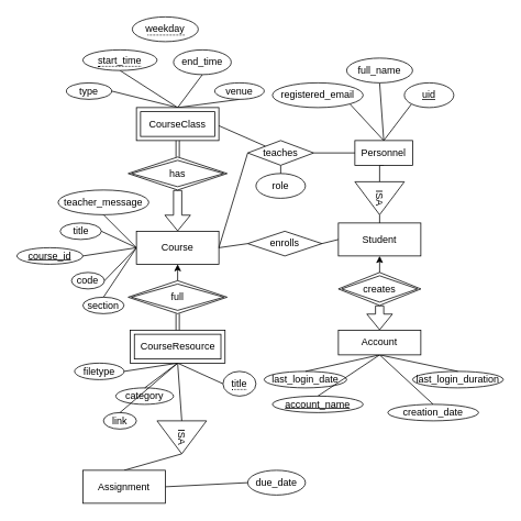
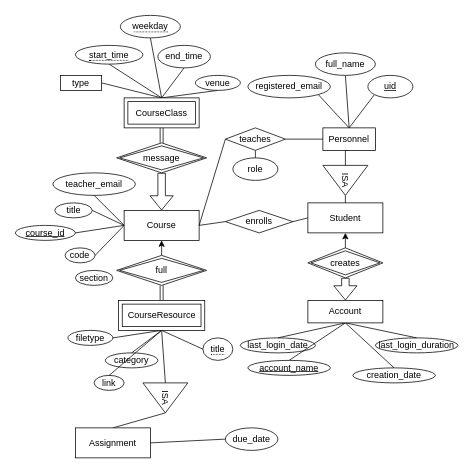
  <mxCell id="0" />
  <mxCell id="1" parent="0" />
- <mxCell id="2" value="teacher_message" style="ellipse;whiteSpace=wrap;html=1;" parent="1" vertex="1"><mxGeometry x="70" y="230" width="110" height="30" as="geometry" /></mxCell>
+ <mxCell id="2" value="teacher_email" style="ellipse;whiteSpace=wrap;html=1;" parent="1" vertex="1"><mxGeometry x="70" y="230" width="110" height="30" as="geometry" /></mxCell>
  <mxCell id="3" value="code" style="ellipse;whiteSpace=wrap;html=1;" parent="1" vertex="1"><mxGeometry x="86.25" y="330" width="40" height="20" as="geometry" /></mxCell>
  <mxCell id="4" value="title" style="ellipse;whiteSpace=wrap;html=1;" parent="1" vertex="1"><mxGeometry x="72.5" y="270" width="50" height="20" as="geometry" /></mxCell>
  <mxCell id="5" value="course_id" style="ellipse;whiteSpace=wrap;html=1;fontStyle=4" parent="1" vertex="1"><mxGeometry x="20" y="300" width="80" height="20" as="geometry" /></mxCell>
  <mxCell id="6" value="category" style="ellipse;whiteSpace=wrap;html=1;" parent="1" vertex="1"><mxGeometry x="140" y="470" width="70" height="20" as="geometry" /></mxCell>
  <mxCell id="7" value="link" style="ellipse;whiteSpace=wrap;html=1;" parent="1" vertex="1"><mxGeometry x="125" y="500" width="40" height="20" as="geometry" /></mxCell>
  <mxCell id="8" style="rounded=0;orthogonalLoop=1;jettySize=auto;html=1;exitX=0.5;exitY=1;exitDx=0;exitDy=0;entryX=1;entryY=0.5;entryDx=0;entryDy=0;endArrow=none;endFill=0;" parent="1" source="13" target="56" edge="1"><mxGeometry relative="1" as="geometry" /></mxCell>
  <mxCell id="9" style="rounded=0;orthogonalLoop=1;jettySize=auto;html=1;exitX=0.5;exitY=1;exitDx=0;exitDy=0;entryX=0.5;entryY=0;entryDx=0;entryDy=0;endArrow=none;endFill=0;" parent="1" source="13" target="6" edge="1"><mxGeometry relative="1" as="geometry" /></mxCell>
  <mxCell id="10" style="rounded=0;orthogonalLoop=1;jettySize=auto;html=1;exitX=0.5;exitY=1;exitDx=0;exitDy=0;entryX=0.5;entryY=0;entryDx=0;entryDy=0;endArrow=none;endFill=0;" parent="1" source="13" target="7" edge="1"><mxGeometry relative="1" as="geometry" /></mxCell>
  <mxCell id="11" style="rounded=0;orthogonalLoop=1;jettySize=auto;html=1;exitX=0.5;exitY=1;exitDx=0;exitDy=0;entryX=0;entryY=0.5;entryDx=0;entryDy=0;endArrow=none;endFill=0;" parent="1" source="13" target="55" edge="1"><mxGeometry relative="1" as="geometry" /></mxCell>
  <mxCell id="12" style="rounded=0;orthogonalLoop=1;jettySize=auto;html=1;exitX=0.5;exitY=1;exitDx=0;exitDy=0;entryX=0;entryY=0.5;entryDx=0;entryDy=0;endArrow=none;endFill=0;" parent="1" source="13" target="71" edge="1"><mxGeometry relative="1" as="geometry" /></mxCell>
  <mxCell id="13" value="CourseResource" style="shape=ext;margin=3;double=1;whiteSpace=wrap;html=1;align=center;" parent="1" vertex="1"><mxGeometry x="157.5" y="400" width="115" height="40" as="geometry" /></mxCell>
  <mxCell id="14" style="rounded=0;orthogonalLoop=1;jettySize=auto;html=1;exitX=0;exitY=0.5;exitDx=0;exitDy=0;entryX=1;entryY=0.5;entryDx=0;entryDy=0;endArrow=none;endFill=0;" parent="1" source="19" target="3" edge="1"><mxGeometry relative="1" as="geometry" /></mxCell>
  <mxCell id="15" style="rounded=0;orthogonalLoop=1;jettySize=auto;html=1;exitX=0;exitY=0.5;exitDx=0;exitDy=0;entryX=1;entryY=0.5;entryDx=0;entryDy=0;endArrow=none;endFill=0;" parent="1" source="19" target="5" edge="1"><mxGeometry relative="1" as="geometry" /></mxCell>
  <mxCell id="16" style="rounded=0;orthogonalLoop=1;jettySize=auto;html=1;exitX=0;exitY=0.5;exitDx=0;exitDy=0;entryX=1;entryY=0.5;entryDx=0;entryDy=0;endArrow=none;endFill=0;" parent="1" source="19" target="4" edge="1"><mxGeometry relative="1" as="geometry" /></mxCell>
  <mxCell id="17" style="rounded=0;orthogonalLoop=1;jettySize=auto;html=1;exitX=0;exitY=0.5;exitDx=0;exitDy=0;entryX=0.5;entryY=1;entryDx=0;entryDy=0;endArrow=none;endFill=0;" parent="1" source="19" target="2" edge="1"><mxGeometry relative="1" as="geometry" /></mxCell>
- <mxCell id="18" style="rounded=0;orthogonalLoop=1;jettySize=auto;html=1;exitX=0;exitY=0.5;exitDx=0;exitDy=0;entryX=0.5;entryY=0;entryDx=0;entryDy=0;endArrow=none;endFill=0;" parent="1" source="19" target="64" edge="1"><mxGeometry relative="1" as="geometry" /></mxCell>
  <mxCell id="19" value="Course" style="whiteSpace=wrap;html=1;align=center;" parent="1" vertex="1"><mxGeometry x="165" y="280" width="100" height="40" as="geometry" /></mxCell>
  <mxCell id="20" style="edgeStyle=orthogonalEdgeStyle;rounded=0;orthogonalLoop=1;jettySize=auto;html=1;exitX=0.5;exitY=1;exitDx=0;exitDy=0;entryX=0.5;entryY=0;entryDx=0;entryDy=0;shape=link;" parent="1" source="22" target="13" edge="1"><mxGeometry relative="1" as="geometry" /></mxCell>
  <mxCell id="21" style="edgeStyle=orthogonalEdgeStyle;rounded=0;orthogonalLoop=1;jettySize=auto;html=1;exitX=0.5;exitY=0;exitDx=0;exitDy=0;entryX=0.5;entryY=1;entryDx=0;entryDy=0;" parent="1" source="22" target="19" edge="1"><mxGeometry relative="1" as="geometry" /></mxCell>
  <mxCell id="22" value="full" style="shape=rhombus;double=1;perimeter=rhombusPerimeter;whiteSpace=wrap;html=1;align=center;" parent="1" vertex="1"><mxGeometry x="155" y="340" width="120" height="40" as="geometry" /></mxCell>
  <mxCell id="23" style="rounded=0;orthogonalLoop=1;jettySize=auto;html=1;exitX=0.5;exitY=0;exitDx=0;exitDy=0;entryX=1;entryY=0.5;entryDx=0;entryDy=0;endArrow=none;endFill=0;" parent="1" source="28" target="29" edge="1"><mxGeometry relative="1" as="geometry" /></mxCell>
  <mxCell id="24" style="rounded=0;orthogonalLoop=1;jettySize=auto;html=1;exitX=0.5;exitY=0;exitDx=0;exitDy=0;entryX=0.5;entryY=1;entryDx=0;entryDy=0;endArrow=none;endFill=0;" parent="1" source="28" target="37" edge="1"><mxGeometry relative="1" as="geometry" /></mxCell>
  <mxCell id="25" style="rounded=0;orthogonalLoop=1;jettySize=auto;html=1;exitX=0.5;exitY=0;exitDx=0;exitDy=0;entryX=0.5;entryY=1;entryDx=0;entryDy=0;endArrow=none;endFill=0;" parent="1" source="28" target="30" edge="1"><mxGeometry relative="1" as="geometry" /></mxCell>
  <mxCell id="26" style="rounded=0;orthogonalLoop=1;jettySize=auto;html=1;exitX=0.5;exitY=0;exitDx=0;exitDy=0;entryX=0.5;entryY=1;entryDx=0;entryDy=0;endArrow=none;endFill=0;" parent="1" source="28" target="31" edge="1"><mxGeometry relative="1" as="geometry" /></mxCell>
- <mxCell id="27" style="rounded=0;orthogonalLoop=1;jettySize=auto;html=1;exitX=0.5;exitY=0;exitDx=0;exitDy=0;endArrow=none;endFill=0;" parent="1" source="28" target="54" edge="1"><mxGeometry relative="1" as="geometry" /></mxCell>
+ <mxCell id="27" style="rounded=0;orthogonalLoop=1;jettySize=auto;html=1;exitX=0.5;exitY=0;exitDx=0;exitDy=0;entryX=0.5;entryY=1;entryDx=0;entryDy=0;endArrow=none;endFill=0;" parent="1" source="28" target="69" edge="1"><mxGeometry relative="1" as="geometry" /></mxCell>
  <mxCell id="28" value="CourseClass" style="shape=ext;margin=3;double=1;whiteSpace=wrap;html=1;align=center;" parent="1" vertex="1"><mxGeometry x="165" y="130" width="100" height="40" as="geometry" /></mxCell>
- <mxCell id="29" value="type" style="ellipse;whiteSpace=wrap;html=1;" parent="1" vertex="1"><mxGeometry x="80" y="100" width="55" height="20" as="geometry" /></mxCell>
+ <mxCell id="29" value="type" style="whiteSpace=wrap;html=1;rounded=0;" parent="1" vertex="1"><mxGeometry x="80" y="100" width="55" height="20" as="geometry" /></mxCell>
  <mxCell id="30" value="end_time" style="ellipse;whiteSpace=wrap;html=1;" parent="1" vertex="1"><mxGeometry x="210" y="60" width="70" height="30" as="geometry" /></mxCell>
  <mxCell id="31" value="venue" style="ellipse;whiteSpace=wrap;html=1;" parent="1" vertex="1"><mxGeometry x="260" y="100" width="60" height="20" as="geometry" /></mxCell>
  <mxCell id="32" style="rounded=0;orthogonalLoop=1;jettySize=auto;html=1;exitX=0.5;exitY=0;exitDx=0;exitDy=0;entryX=0.5;entryY=1;entryDx=0;entryDy=0;endArrow=none;endFill=0;" parent="1" source="36" target="44" edge="1"><mxGeometry relative="1" as="geometry" /></mxCell>
  <mxCell id="33" style="rounded=0;orthogonalLoop=1;jettySize=auto;html=1;exitX=0.5;exitY=0;exitDx=0;exitDy=0;entryX=1;entryY=1;entryDx=0;entryDy=0;endArrow=none;endFill=0;" parent="1" source="36" target="43" edge="1"><mxGeometry relative="1" as="geometry" /></mxCell>
  <mxCell id="34" style="rounded=0;orthogonalLoop=1;jettySize=auto;html=1;exitX=0.5;exitY=0;exitDx=0;exitDy=0;entryX=0;entryY=1;entryDx=0;entryDy=0;endArrow=none;endFill=0;" parent="1" source="36" target="50" edge="1"><mxGeometry relative="1" as="geometry" /></mxCell>
  <mxCell id="35" style="edgeStyle=orthogonalEdgeStyle;rounded=0;orthogonalLoop=1;jettySize=auto;html=1;exitX=0.5;exitY=1;exitDx=0;exitDy=0;entryX=0;entryY=0.5;entryDx=0;entryDy=0;endArrow=none;endFill=0;" parent="1" source="36" target="67" edge="1"><mxGeometry relative="1" as="geometry" /></mxCell>
  <mxCell id="36" value="Personnel" style="rounded=0;whiteSpace=wrap;html=1;" parent="1" vertex="1"><mxGeometry x="430" y="170" width="70" height="30" as="geometry" /></mxCell>
  <mxCell id="37" value="&lt;div&gt;&lt;span style=&quot;border-bottom: 1px dotted&quot;&gt;start_time&lt;/span&gt;&lt;/div&gt;" style="ellipse;whiteSpace=wrap;html=1;align=center;" parent="1" vertex="1"><mxGeometry x="100" y="60" width="90" height="25" as="geometry" /></mxCell>
  <mxCell id="38" style="edgeStyle=orthogonalEdgeStyle;rounded=0;orthogonalLoop=1;jettySize=auto;html=1;exitX=0.5;exitY=0;exitDx=0;exitDy=0;entryX=0.5;entryY=1;entryDx=0;entryDy=0;shape=link;" parent="1" source="40" target="28" edge="1"><mxGeometry relative="1" as="geometry" /></mxCell>
  <mxCell id="39" style="edgeStyle=orthogonalEdgeStyle;rounded=0;orthogonalLoop=1;jettySize=auto;html=1;exitX=0.5;exitY=1;exitDx=0;exitDy=0;entryX=0.5;entryY=0;entryDx=0;entryDy=0;shape=flexArrow;" parent="1" source="40" target="19" edge="1"><mxGeometry relative="1" as="geometry" /></mxCell>
- <mxCell id="40" value="has" style="shape=rhombus;double=1;perimeter=rhombusPerimeter;whiteSpace=wrap;html=1;align=center;" parent="1" vertex="1"><mxGeometry x="155" y="190" width="120" height="40" as="geometry" /></mxCell>
+ <mxCell id="40" value="message" style="shape=rhombus;double=1;perimeter=rhombusPerimeter;whiteSpace=wrap;html=1;align=center;" parent="1" vertex="1"><mxGeometry x="155" y="190" width="120" height="40" as="geometry" /></mxCell>
  <mxCell id="41" value="last_login_date" style="ellipse;whiteSpace=wrap;html=1;" parent="1" vertex="1"><mxGeometry x="320" y="450" width="100" height="20" as="geometry" /></mxCell>
  <mxCell id="42" value="last_login_duration" style="ellipse;whiteSpace=wrap;html=1;" parent="1" vertex="1"><mxGeometry x="500" y="450" width="110" height="20" as="geometry" /></mxCell>
  <mxCell id="43" value="registered_email" style="ellipse;whiteSpace=wrap;html=1;" parent="1" vertex="1"><mxGeometry x="330" y="100" width="110" height="30" as="geometry" /></mxCell>
  <mxCell id="44" value="full_name" style="ellipse;whiteSpace=wrap;html=1;" parent="1" vertex="1"><mxGeometry x="420" y="70" width="80" height="30" as="geometry" /></mxCell>
  <mxCell id="45" style="rounded=0;orthogonalLoop=1;jettySize=auto;html=1;exitX=0.5;exitY=1;exitDx=0;exitDy=0;entryX=0.5;entryY=0;entryDx=0;entryDy=0;endArrow=none;endFill=0;" parent="1" source="49" target="41" edge="1"><mxGeometry relative="1" as="geometry" /></mxCell>
  <mxCell id="46" style="rounded=0;orthogonalLoop=1;jettySize=auto;html=1;exitX=0.5;exitY=1;exitDx=0;exitDy=0;entryX=0.5;entryY=0;entryDx=0;entryDy=0;endArrow=none;endFill=0;" parent="1" source="49" target="42" edge="1"><mxGeometry relative="1" as="geometry" /></mxCell>
  <mxCell id="47" style="rounded=0;orthogonalLoop=1;jettySize=auto;html=1;exitX=0.5;exitY=1;exitDx=0;exitDy=0;entryX=0.5;entryY=0;entryDx=0;entryDy=0;endArrow=none;endFill=0;" parent="1" source="49" target="68" edge="1"><mxGeometry relative="1" as="geometry" /></mxCell>
  <mxCell id="48" style="rounded=0;orthogonalLoop=1;jettySize=auto;html=1;exitX=0.5;exitY=1;exitDx=0;exitDy=0;entryX=0.5;entryY=0;entryDx=0;entryDy=0;endArrow=none;endFill=0;" edge="1" parent="1" source="49" target="75"><mxGeometry relative="1" as="geometry" /></mxCell>
  <mxCell id="49" value="&lt;div&gt;Account&lt;/div&gt;" style="rounded=0;whiteSpace=wrap;html=1;" parent="1" vertex="1"><mxGeometry x="410" y="400" width="100" height="30" as="geometry" /></mxCell>
  <mxCell id="50" value="&lt;u&gt;uid&lt;/u&gt;" style="ellipse;whiteSpace=wrap;html=1;" parent="1" vertex="1"><mxGeometry x="490" y="100" width="60" height="30" as="geometry" /></mxCell>
  <mxCell id="51" style="rounded=0;orthogonalLoop=1;jettySize=auto;html=1;exitX=0;exitY=0.5;exitDx=0;exitDy=0;entryX=1;entryY=0.5;entryDx=0;entryDy=0;endArrow=none;endFill=0;" parent="1" source="54" target="19" edge="1"><mxGeometry relative="1" as="geometry" /></mxCell>
  <mxCell id="52" style="rounded=0;orthogonalLoop=1;jettySize=auto;html=1;exitX=1;exitY=0.5;exitDx=0;exitDy=0;entryX=0;entryY=0.5;entryDx=0;entryDy=0;endArrow=none;endFill=0;" parent="1" source="54" target="36" edge="1"><mxGeometry relative="1" as="geometry" /></mxCell>
  <mxCell id="53" style="edgeStyle=orthogonalEdgeStyle;rounded=0;orthogonalLoop=1;jettySize=auto;html=1;exitX=0.5;exitY=1;exitDx=0;exitDy=0;entryX=0.5;entryY=0;entryDx=0;entryDy=0;endArrow=none;endFill=0;" parent="1" source="54" target="60" edge="1"><mxGeometry relative="1" as="geometry" /></mxCell>
  <mxCell id="54" value="teaches" style="shape=rhombus;perimeter=rhombusPerimeter;whiteSpace=wrap;html=1;align=center;" parent="1" vertex="1"><mxGeometry x="300" y="170" width="80" height="30" as="geometry" /></mxCell>
  <mxCell id="55" value="&lt;span style=&quot;border-bottom: 1px dotted&quot;&gt;title&lt;/span&gt;" style="ellipse;whiteSpace=wrap;html=1;align=center;" parent="1" vertex="1"><mxGeometry x="270" y="450" width="40" height="30" as="geometry" /></mxCell>
  <mxCell id="56" value="filetype" style="ellipse;whiteSpace=wrap;html=1;align=center;" parent="1" vertex="1"><mxGeometry x="90" y="440" width="60" height="20" as="geometry" /></mxCell>
  <mxCell id="57" style="rounded=0;orthogonalLoop=1;jettySize=auto;html=1;exitX=0;exitY=0.5;exitDx=0;exitDy=0;entryX=1;entryY=0.5;entryDx=0;entryDy=0;endArrow=none;endFill=0;" parent="1" source="59" target="19" edge="1"><mxGeometry relative="1" as="geometry" /></mxCell>
  <mxCell id="58" style="rounded=0;orthogonalLoop=1;jettySize=auto;html=1;exitX=1;exitY=0.5;exitDx=0;exitDy=0;entryX=0;entryY=0.5;entryDx=0;entryDy=0;endArrow=none;endFill=0;" parent="1" source="59" target="65" edge="1"><mxGeometry relative="1" as="geometry" /></mxCell>
  <mxCell id="59" value="enrolls" style="shape=rhombus;perimeter=rhombusPerimeter;whiteSpace=wrap;html=1;align=center;" parent="1" vertex="1"><mxGeometry x="300" y="280" width="90" height="30" as="geometry" /></mxCell>
  <mxCell id="60" value="role" style="ellipse;whiteSpace=wrap;html=1;" parent="1" vertex="1"><mxGeometry x="310" y="210" width="60" height="30" as="geometry" /></mxCell>
  <mxCell id="61" style="edgeStyle=orthogonalEdgeStyle;rounded=0;orthogonalLoop=1;jettySize=auto;html=1;exitX=0.5;exitY=1;exitDx=0;exitDy=0;entryX=0.5;entryY=0;entryDx=0;entryDy=0;shape=flexArrow;" parent="1" source="63" target="49" edge="1"><mxGeometry relative="1" as="geometry" /></mxCell>
  <mxCell id="62" style="edgeStyle=orthogonalEdgeStyle;rounded=0;orthogonalLoop=1;jettySize=auto;html=1;exitX=0.5;exitY=0;exitDx=0;exitDy=0;entryX=0.5;entryY=1;entryDx=0;entryDy=0;" parent="1" source="63" target="65" edge="1"><mxGeometry relative="1" as="geometry" /></mxCell>
  <mxCell id="63" value="creates" style="shape=rhombus;double=1;perimeter=rhombusPerimeter;whiteSpace=wrap;html=1;align=center;" parent="1" vertex="1"><mxGeometry x="410" y="330" width="100" height="40" as="geometry" /></mxCell>
  <mxCell id="64" value="section" style="ellipse;whiteSpace=wrap;html=1;" parent="1" vertex="1"><mxGeometry x="100" y="360" width="50" height="20" as="geometry" /></mxCell>
  <mxCell id="65" value="Student" style="rounded=0;whiteSpace=wrap;html=1;" parent="1" vertex="1"><mxGeometry x="410" y="270" width="100" height="40" as="geometry" /></mxCell>
  <mxCell id="66" style="rounded=0;orthogonalLoop=1;jettySize=auto;html=1;exitX=1;exitY=0.5;exitDx=0;exitDy=0;entryX=0.5;entryY=0;entryDx=0;entryDy=0;endArrow=none;endFill=0;" parent="1" source="67" target="65" edge="1"><mxGeometry relative="1" as="geometry" /></mxCell>
  <mxCell id="67" value="ISA" style="triangle;whiteSpace=wrap;html=1;rotation=90;" parent="1" vertex="1"><mxGeometry x="440" y="210" width="40" height="60" as="geometry" /></mxCell>
  <mxCell id="68" value="account_name" style="ellipse;whiteSpace=wrap;html=1;fontStyle=4" parent="1" vertex="1"><mxGeometry x="330" y="480" width="110" height="20" as="geometry" /></mxCell>
  <mxCell id="69" value="&lt;span style=&quot;border-bottom: 1px dotted&quot;&gt;weekday&lt;/span&gt;" style="ellipse;whiteSpace=wrap;html=1;align=center;" parent="1" vertex="1"><mxGeometry x="160" y="20" width="80" height="30" as="geometry" /></mxCell>
  <mxCell id="70" style="rounded=0;orthogonalLoop=1;jettySize=auto;html=1;exitX=1;exitY=0.5;exitDx=0;exitDy=0;entryX=0.5;entryY=0;entryDx=0;entryDy=0;endArrow=none;endFill=0;" parent="1" source="71" target="73" edge="1"><mxGeometry relative="1" as="geometry" /></mxCell>
  <mxCell id="71" value="ISA" style="triangle;whiteSpace=wrap;html=1;rotation=90;" parent="1" vertex="1"><mxGeometry x="200" y="500" width="40" height="60" as="geometry" /></mxCell>
  <mxCell id="72" style="rounded=0;orthogonalLoop=1;jettySize=auto;html=1;exitX=1;exitY=0.5;exitDx=0;exitDy=0;entryX=0;entryY=0.5;entryDx=0;entryDy=0;endArrow=none;endFill=0;" parent="1" source="73" target="74" edge="1"><mxGeometry relative="1" as="geometry" /></mxCell>
  <mxCell id="73" value="Assignment" style="rounded=0;whiteSpace=wrap;html=1;" parent="1" vertex="1"><mxGeometry x="100" y="570" width="100" height="40" as="geometry" /></mxCell>
  <mxCell id="74" value="due_date" style="ellipse;whiteSpace=wrap;html=1;" parent="1" vertex="1"><mxGeometry x="300" y="570" width="70" height="30" as="geometry" /></mxCell>
  <mxCell id="75" value="creation_date" style="ellipse;whiteSpace=wrap;html=1;" vertex="1" parent="1"><mxGeometry x="470" y="490" width="110" height="20" as="geometry" /></mxCell>
